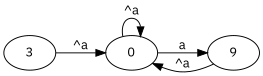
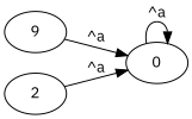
  digraph {
    fontname="IBM Plex Sans"
    rankdir=LR
    node [fontname="IBM Plex Sans"]
    edge [fontname="IBM Plex Sans" weight=0]
    0
    n2 [label=9]
-   3
+   3 [label=2]
    subgraph sub_1 {
      0
      n2
      3
    }
    0 -> 0 [label="^a"]
-   0 -> n2 [label=a weight=""]
    n2 -> 0 [label="^a"]
    3 -> 0 [label="^a"]
  }
